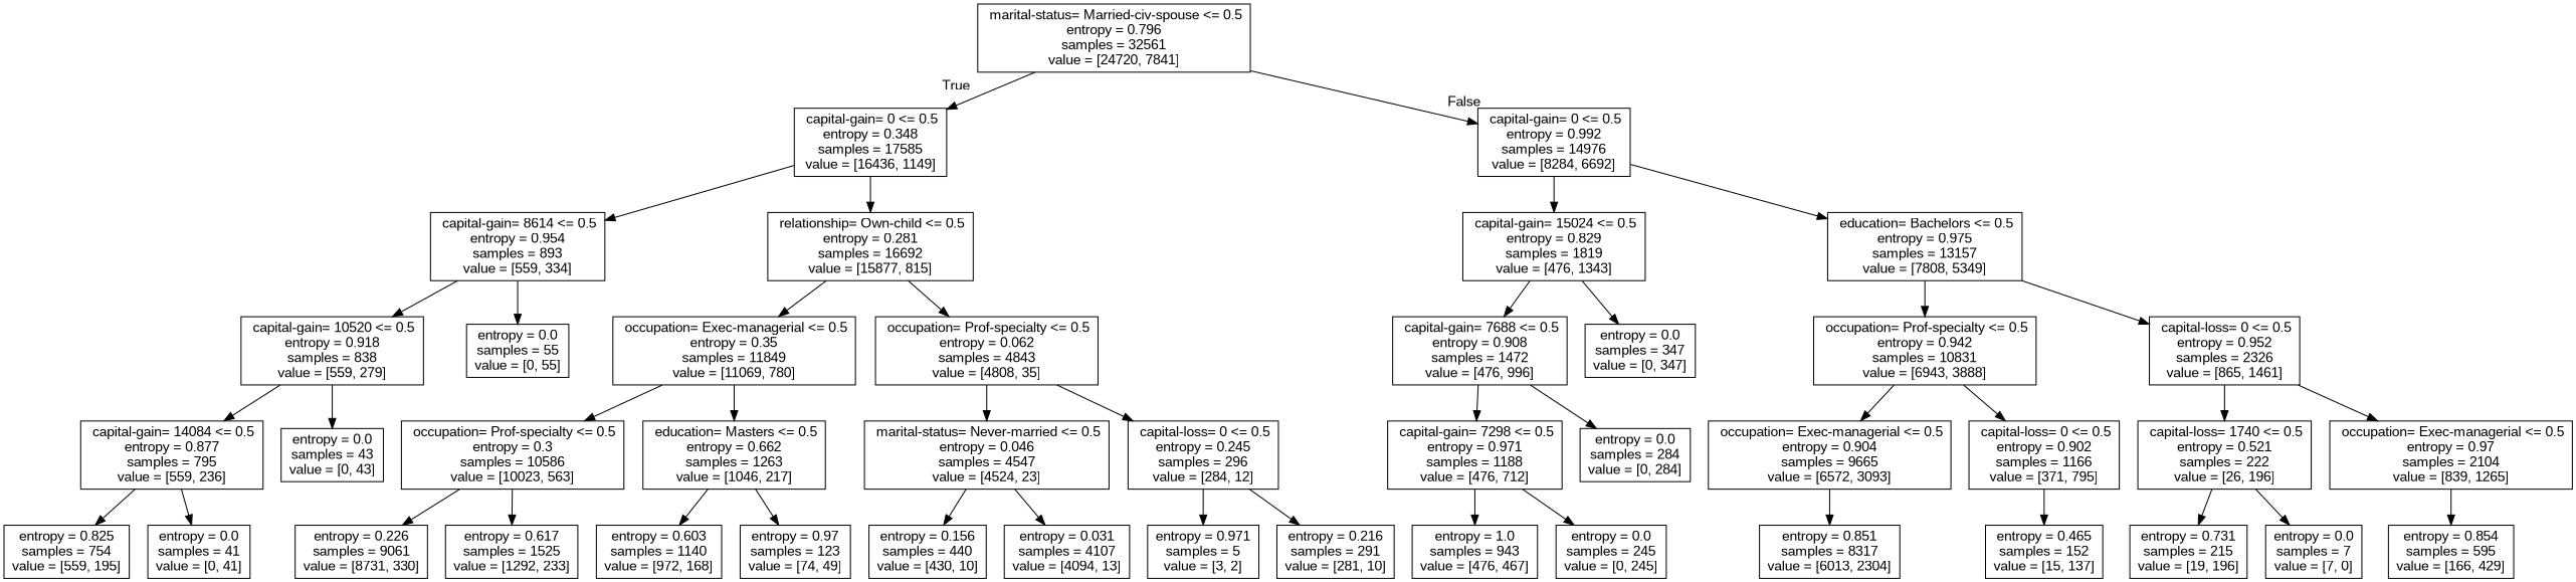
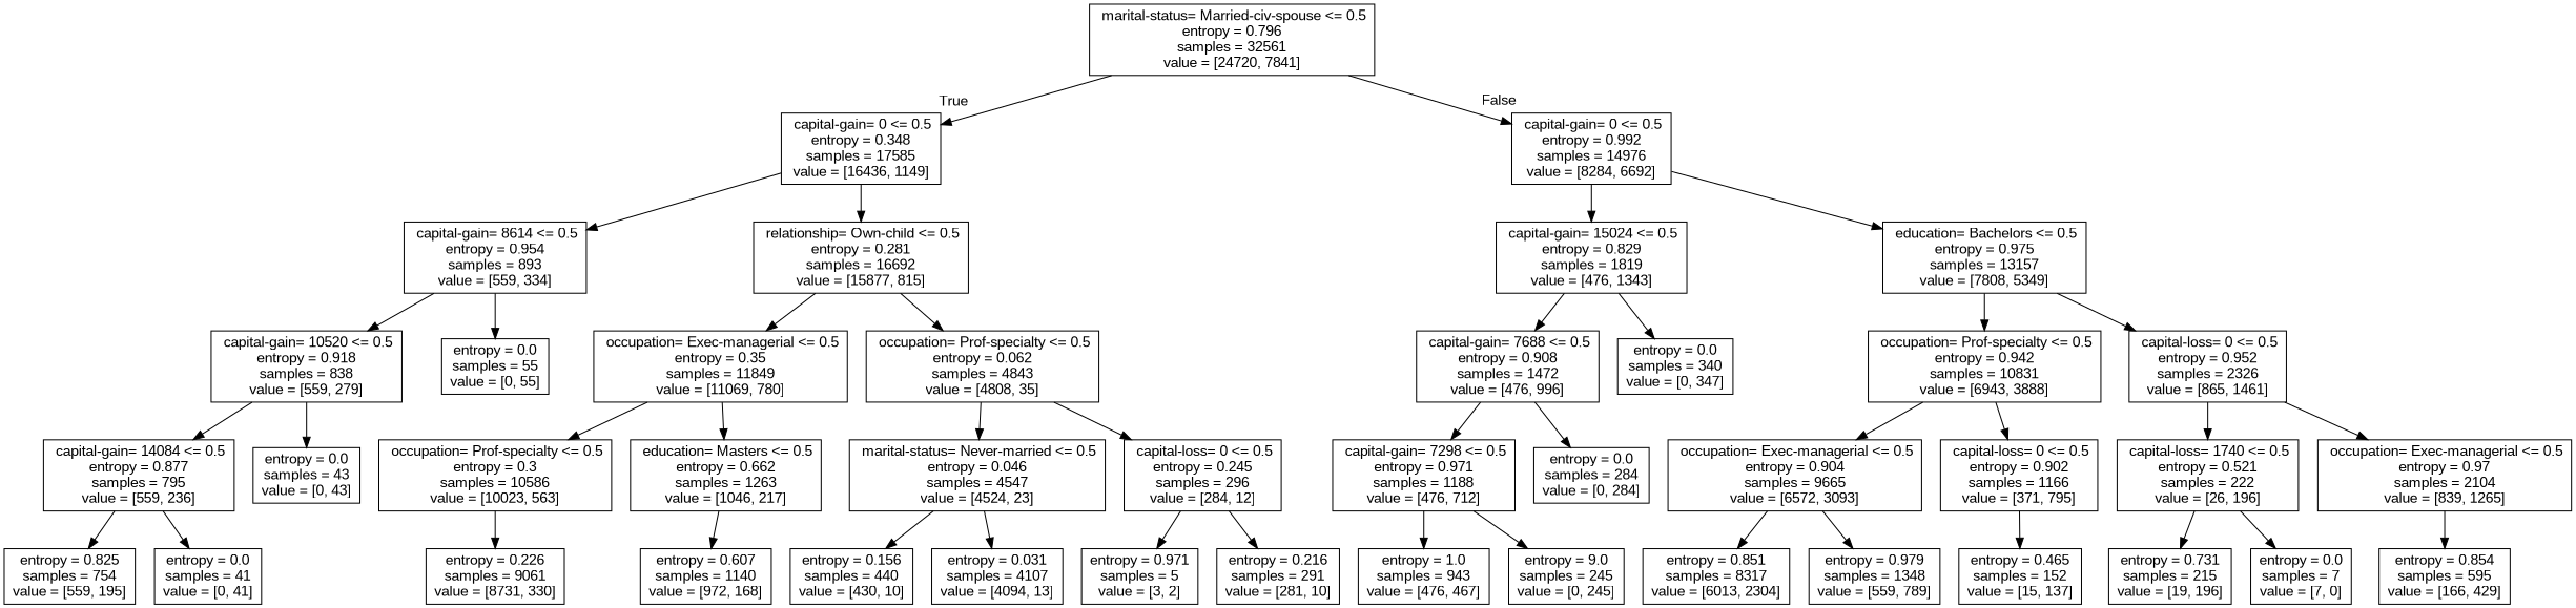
  digraph {
    fontname="Liberation Sans"
    node [fontname="Liberation Sans" shape=box]
    edge [fontname="Liberation Sans"]
    n1 [label=" marital-status= Married-civ-spouse <= 0.5\nentropy = 0.796\nsamples = 32561\nvalue = [24720, 7841]"]
    n2 [label=" capital-gain= 0 <= 0.5\nentropy = 0.348\nsamples = 17585\nvalue = [16436, 1149]"]
    n3 [label=" capital-gain= 0 <= 0.5\nentropy = 0.992\nsamples = 14976\nvalue = [8284, 6692]"]
    n4 [label=" capital-gain= 8614 <= 0.5\nentropy = 0.954\nsamples = 893\nvalue = [559, 334]"]
    n5 [label=" relationship= Own-child <= 0.5\nentropy = 0.281\nsamples = 16692\nvalue = [15877, 815]"]
    n6 [label=" capital-gain= 15024 <= 0.5\nentropy = 0.829\nsamples = 1819\nvalue = [476, 1343]"]
    n7 [label=" education= Bachelors <= 0.5\nentropy = 0.975\nsamples = 13157\nvalue = [7808, 5349]"]
    n8 [label=" capital-gain= 10520 <= 0.5\nentropy = 0.918\nsamples = 838\nvalue = [559, 279]"]
    n9 [label="entropy = 0.0\nsamples = 55\nvalue = [0, 55]"]
    n10 [label=" occupation= Exec-managerial <= 0.5\nentropy = 0.35\nsamples = 11849\nvalue = [11069, 780]"]
    n11 [label=" occupation= Prof-specialty <= 0.5\nentropy = 0.062\nsamples = 4843\nvalue = [4808, 35]"]
    n12 [label=" capital-gain= 14084 <= 0.5\nentropy = 0.877\nsamples = 795\nvalue = [559, 236]"]
    n13 [label="entropy = 0.0\nsamples = 43\nvalue = [0, 43]"]
    n14 [label="entropy = 0.825\nsamples = 754\nvalue = [559, 195]"]
    n15 [label="entropy = 0.0\nsamples = 41\nvalue = [0, 41]"]
    n16 [label=" occupation= Prof-specialty <= 0.5\nentropy = 0.3\nsamples = 10586\nvalue = [10023, 563]"]
    n17 [label=" education= Masters <= 0.5\nentropy = 0.662\nsamples = 1263\nvalue = [1046, 217]"]
    n18 [label=" marital-status= Never-married <= 0.5\nentropy = 0.046\nsamples = 4547\nvalue = [4524, 23]"]
    n19 [label=" capital-loss= 0 <= 0.5\nentropy = 0.245\nsamples = 296\nvalue = [284, 12]"]
    n20 [label="entropy = 0.226\nsamples = 9061\nvalue = [8731, 330]"]
-   n21 [label="entropy = 0.617\nsamples = 1525\nvalue = [1292, 233]"]
-   n22 [label="entropy = 0.603\nsamples = 1140\nvalue = [972, 168]"]
-   n23 [label="entropy = 0.97\nsamples = 123\nvalue = [74, 49]"]
+   n22 [label="entropy = 0.607\nsamples = 1140\nvalue = [972, 168]"]
    n24 [label="entropy = 0.156\nsamples = 440\nvalue = [430, 10]"]
    n25 [label="entropy = 0.031\nsamples = 4107\nvalue = [4094, 13]"]
    n26 [label="entropy = 0.971\nsamples = 5\nvalue = [3, 2]"]
    n27 [label="entropy = 0.216\nsamples = 291\nvalue = [281, 10]"]
    n28 [label=" capital-gain= 7688 <= 0.5\nentropy = 0.908\nsamples = 1472\nvalue = [476, 996]"]
-   n29 [label="entropy = 0.0\nsamples = 347\nvalue = [0, 347]"]
+   n29 [label="entropy = 0.0\nsamples = 340\nvalue = [0, 347]"]
    n30 [label=" occupation= Prof-specialty <= 0.5\nentropy = 0.942\nsamples = 10831\nvalue = [6943, 3888]"]
    n31 [label=" capital-loss= 0 <= 0.5\nentropy = 0.952\nsamples = 2326\nvalue = [865, 1461]"]
    n32 [label=" capital-gain= 7298 <= 0.5\nentropy = 0.971\nsamples = 1188\nvalue = [476, 712]"]
    n33 [label="entropy = 0.0\nsamples = 284\nvalue = [0, 284]"]
    n34 [label="entropy = 1.0\nsamples = 943\nvalue = [476, 467]"]
-   n35 [label="entropy = 0.0\nsamples = 245\nvalue = [0, 245]"]
+   n35 [label="entropy = 9.0\nsamples = 245\nvalue = [0, 245]"]
    n36 [label=" occupation= Exec-managerial <= 0.5\nentropy = 0.904\nsamples = 9665\nvalue = [6572, 3093]"]
    n37 [label=" capital-loss= 0 <= 0.5\nentropy = 0.902\nsamples = 1166\nvalue = [371, 795]"]
    n38 [label=" capital-loss= 1740 <= 0.5\nentropy = 0.521\nsamples = 222\nvalue = [26, 196]"]
    n39 [label=" occupation= Exec-managerial <= 0.5\nentropy = 0.97\nsamples = 2104\nvalue = [839, 1265]"]
    n40 [label="entropy = 0.851\nsamples = 8317\nvalue = [6013, 2304]"]
+   n41 [label="entropy = 0.979\nsamples = 1348\nvalue = [559, 789]"]
    n42 [label="entropy = 0.465\nsamples = 152\nvalue = [15, 137]"]
    n43 [label="entropy = 0.731\nsamples = 215\nvalue = [19, 196]"]
    n44 [label="entropy = 0.0\nsamples = 7\nvalue = [7, 0]"]
    n45 [label="entropy = 0.854\nsamples = 595\nvalue = [166, 429]"]
    n1 -> n2 [headlabel=True labelangle=45 labeldistance=2.5]
    n1 -> n3 [headlabel=False labelangle=-45 labeldistance=2.5]
    n2 -> n4
    n2 -> n5
    n3 -> n6
    n3 -> n7
    n4 -> n8
    n4 -> n9
    n5 -> n10
    n5 -> n11
    n6 -> n28
    n6 -> n29
    n7 -> n30
    n7 -> n31
    n8 -> n12
    n8 -> n13
    n10 -> n16
    n10 -> n17
    n11 -> n18
    n11 -> n19
    n12 -> n14
    n12 -> n15
    n16 -> n20
-   n16 -> n21
    n17 -> n22
-   n17 -> n23
    n18 -> n24
    n18 -> n25
    n19 -> n26
    n19 -> n27
    n28 -> n32
    n28 -> n33
    n30 -> n36
    n30 -> n37
    n31 -> n38
    n31 -> n39
    n32 -> n34
    n32 -> n35
    n36 -> n40
+   n36 -> n41
    n37 -> n42
    n38 -> n43
    n38 -> n44
    n39 -> n45
  }
